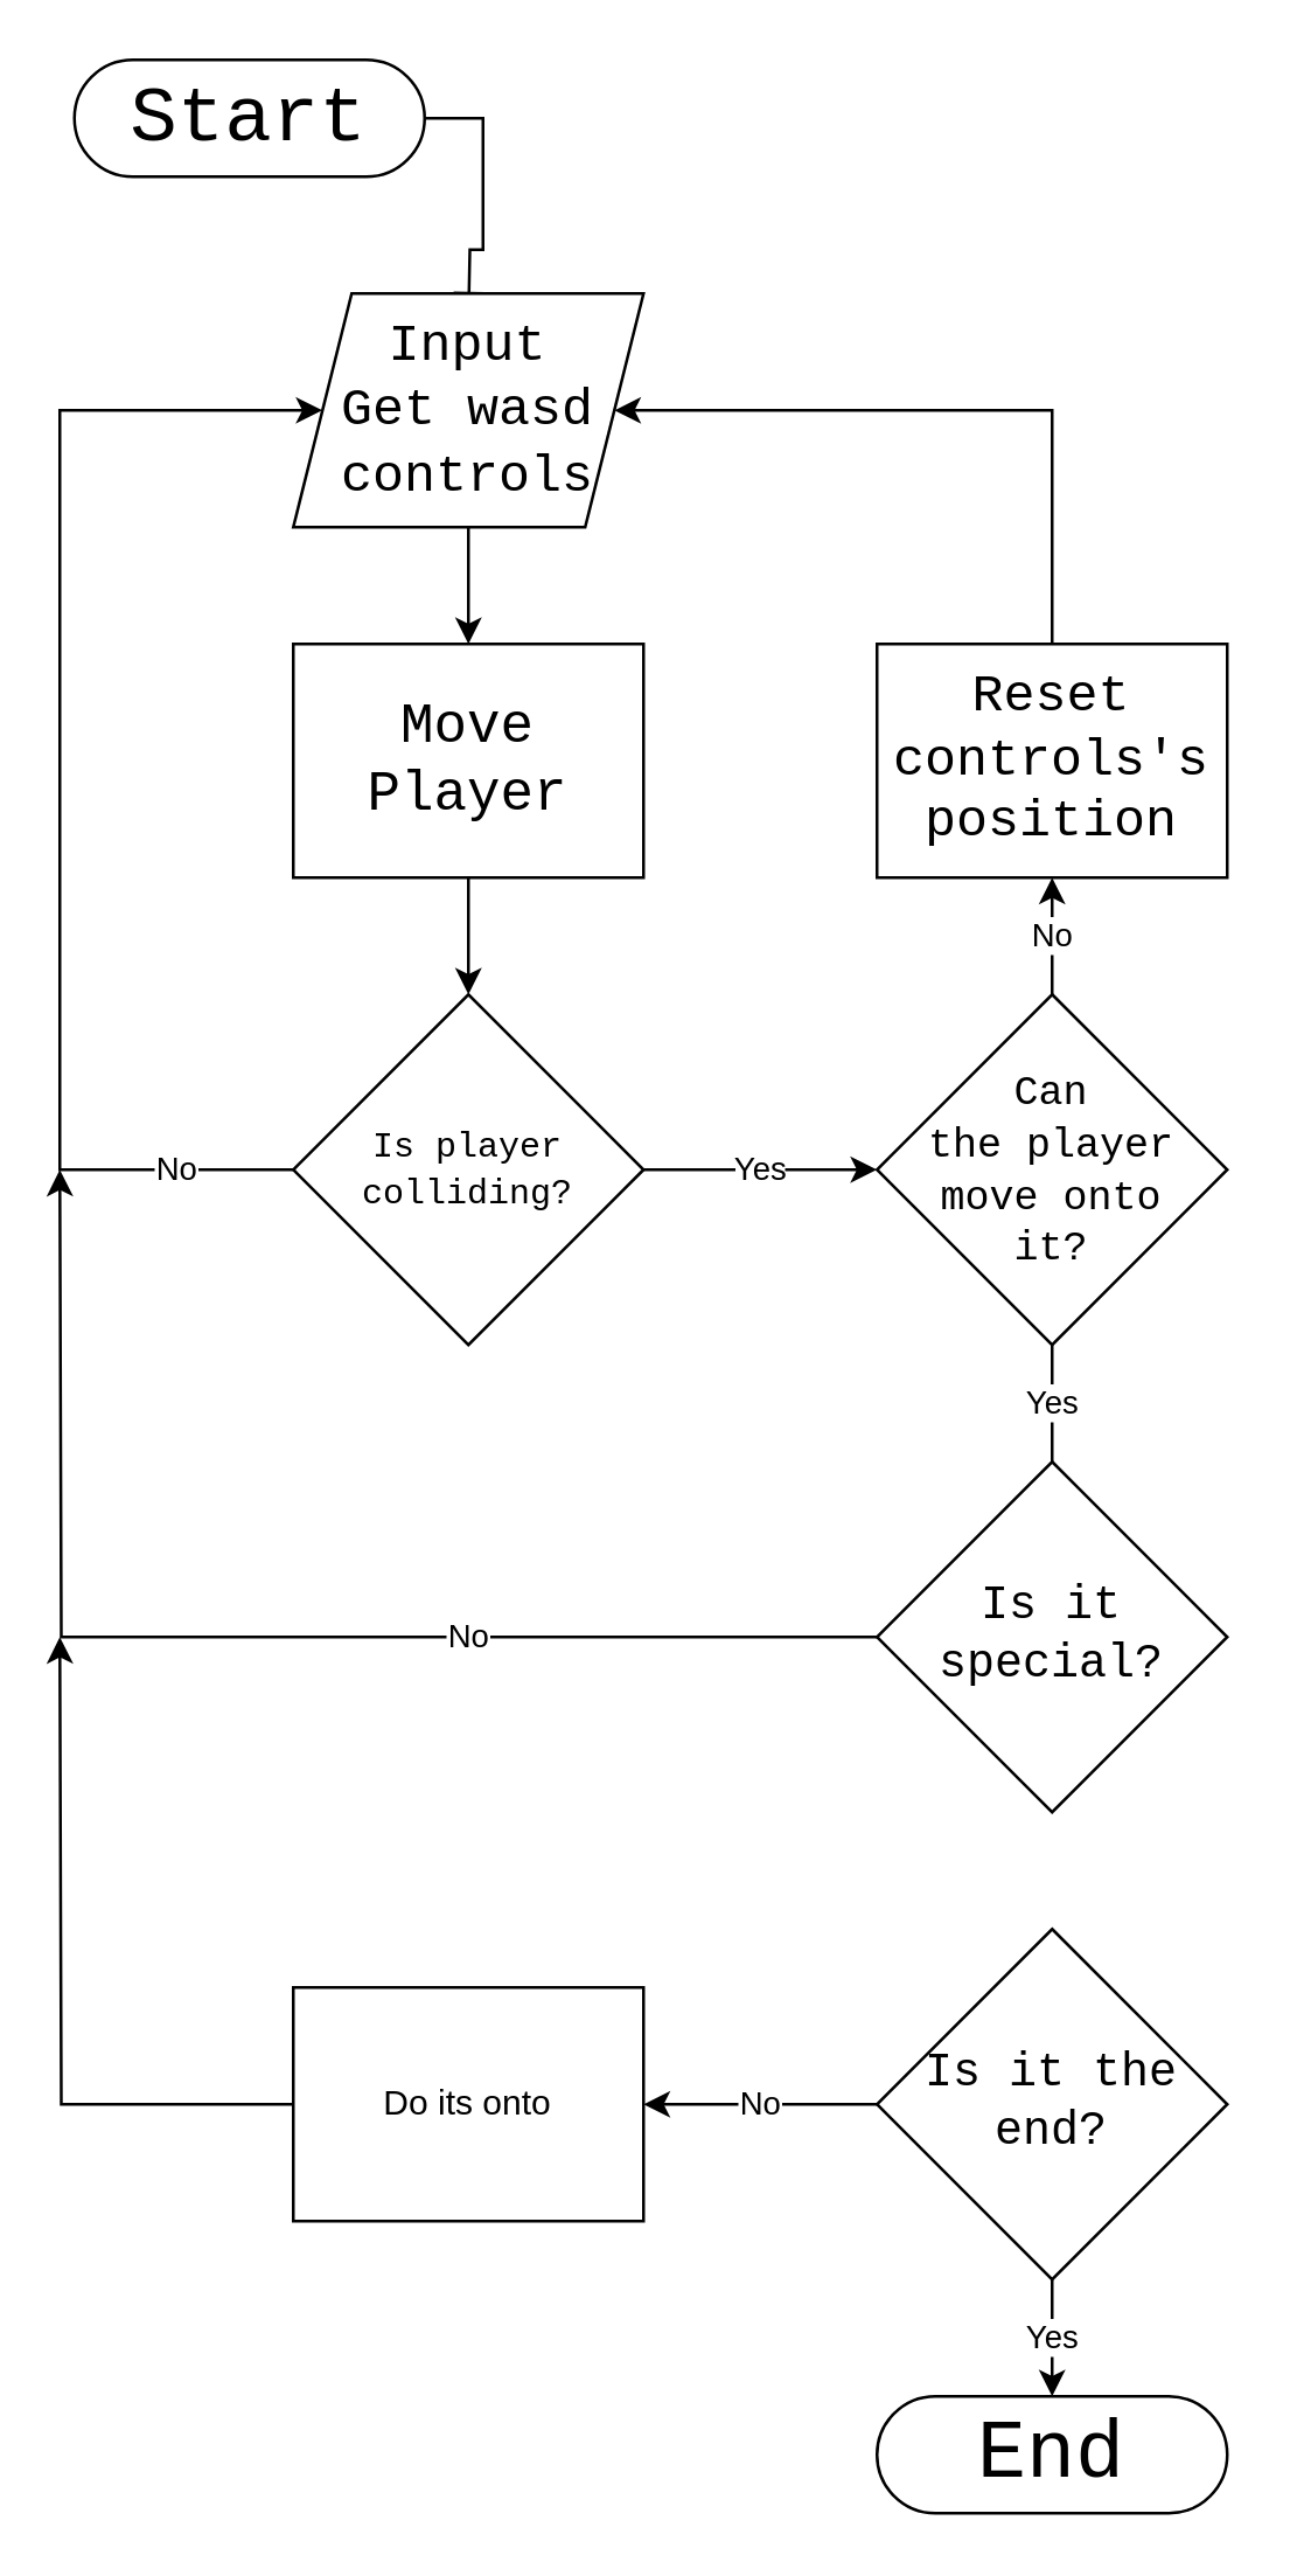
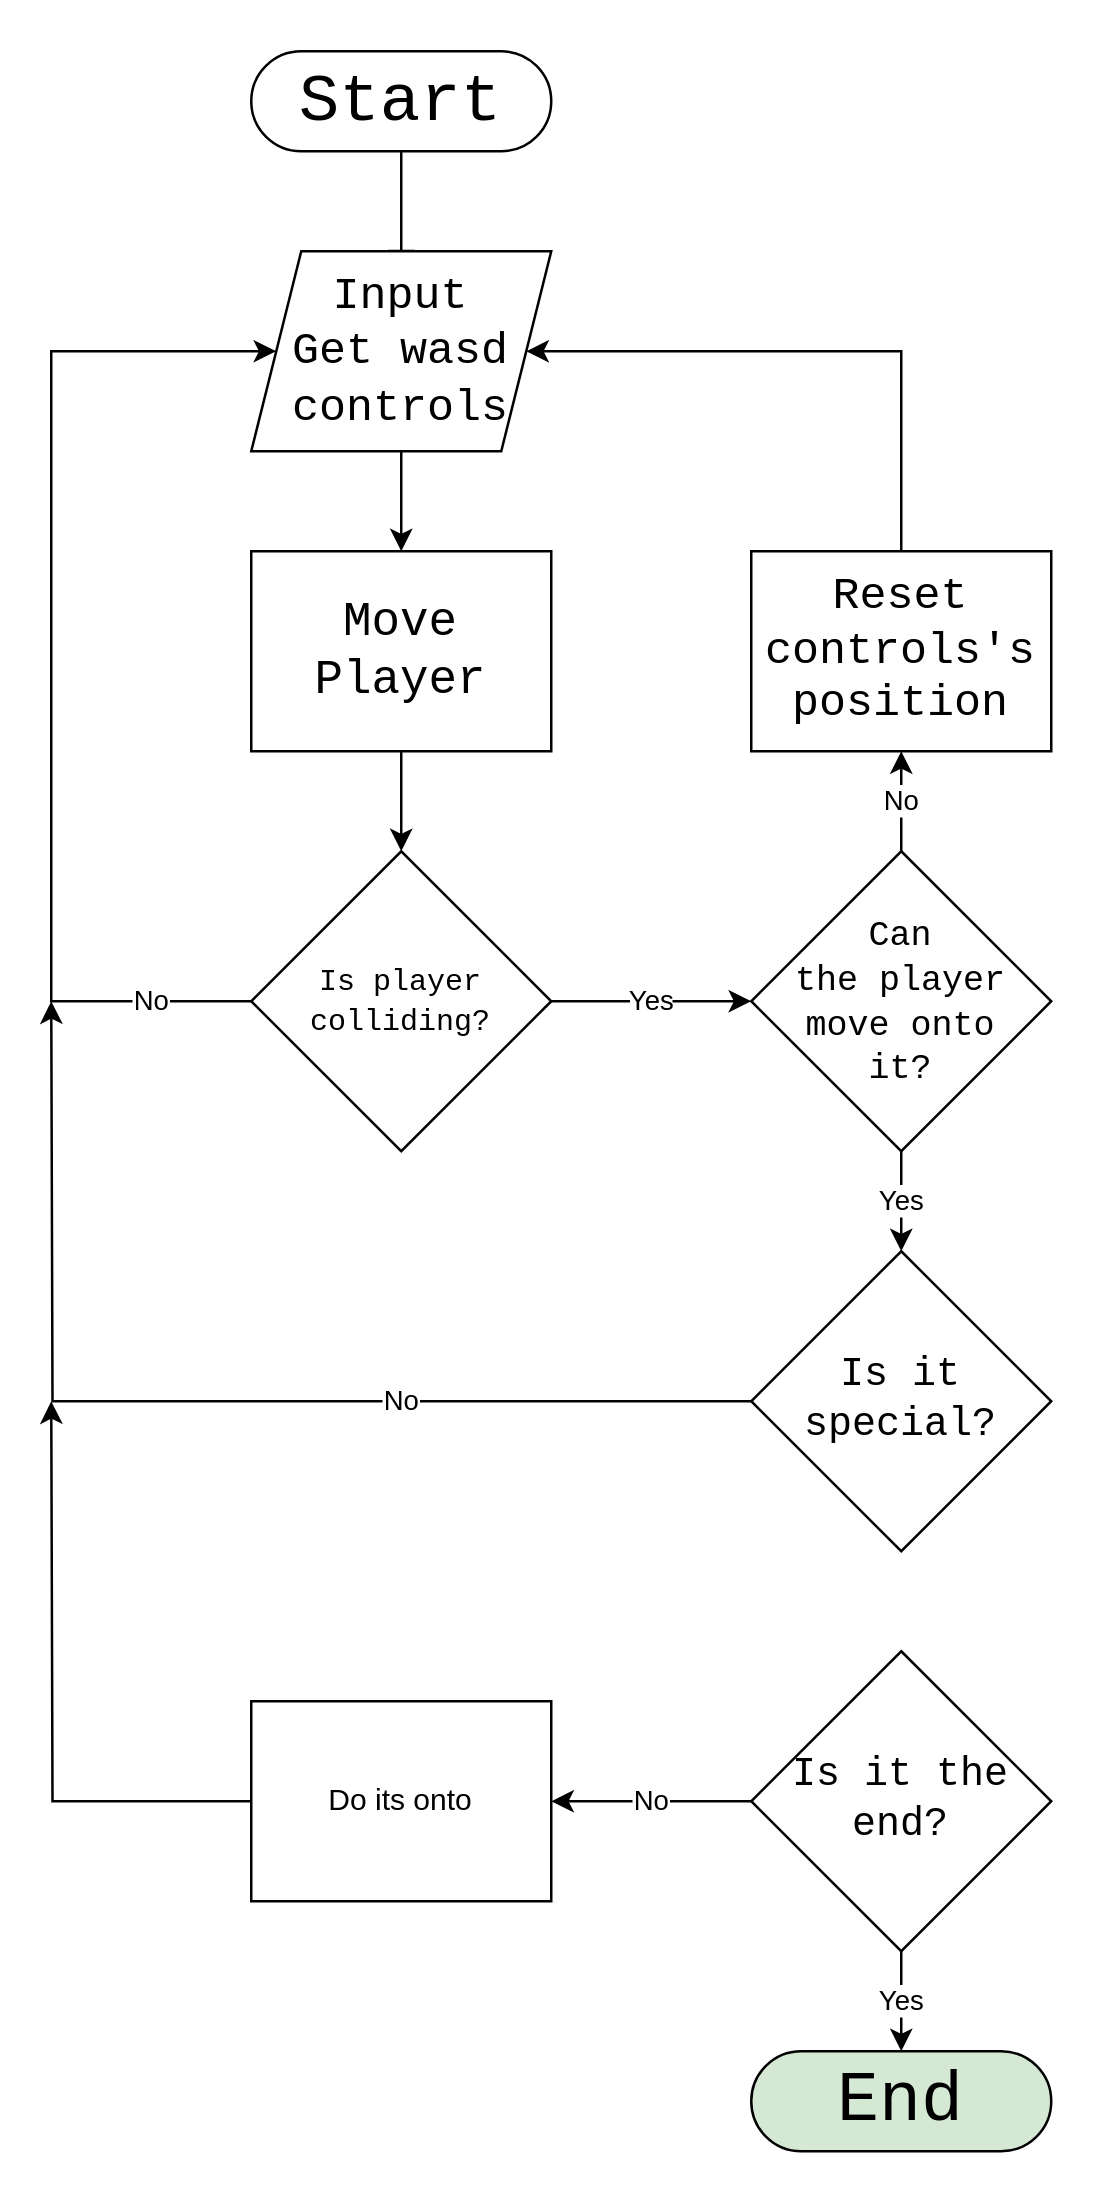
  <mxCell id="0" />
  <mxCell id="1" parent="0" />
  <mxCell id="2" value="" style="rounded=0;html=1;jettySize=auto;orthogonalLoop=1;fontSize=11;endArrow=block;endFill=0;endSize=8;strokeWidth=1;shadow=0;labelBackgroundColor=none;edgeStyle=orthogonalEdgeStyle;" parent="1" source="3" edge="1"><mxGeometry relative="1" as="geometry"><mxPoint x="160" y="110" as="targetPoint" /></mxGeometry></mxCell>
- <mxCell id="3" value="&lt;div style=&quot;font-size: 27px;&quot;&gt;&lt;font face=&quot;Courier New&quot;&gt;Start&lt;/font&gt;&lt;/div&gt;" style="rounded=1;whiteSpace=wrap;html=1;fontSize=12;glass=0;strokeWidth=1;shadow=0;arcSize=50;" parent="1" vertex="1"><mxGeometry x="25" y="20" width="120" height="40" as="geometry" /></mxCell>
+ <mxCell id="3" value="&lt;div style=&quot;font-size: 27px;&quot;&gt;&lt;font face=&quot;Courier New&quot;&gt;Start&lt;/font&gt;&lt;/div&gt;" style="rounded=1;whiteSpace=wrap;html=1;fontSize=12;glass=0;strokeWidth=1;shadow=0;arcSize=50;" parent="1" vertex="1"><mxGeometry x="100" y="20" width="120" height="40" as="geometry" /></mxCell>
  <mxCell id="4" style="edgeStyle=orthogonalEdgeStyle;rounded=0;orthogonalLoop=1;jettySize=auto;html=1;exitX=0.5;exitY=1;exitDx=0;exitDy=0;entryX=0.5;entryY=0;entryDx=0;entryDy=0;" edge="1" parent="1" source="5" target="7"><mxGeometry relative="1" as="geometry" /></mxCell>
  <mxCell id="5" value="&lt;div style=&quot;font-size: 18px;&quot;&gt;&lt;font face=&quot;Courier New&quot; style=&quot;font-size: 18px;&quot;&gt;Input&lt;/font&gt;&lt;/div&gt;&lt;div style=&quot;font-size: 18px;&quot;&gt;&lt;font face=&quot;Courier New&quot; style=&quot;font-size: 18px;&quot;&gt;Get wasd controls&lt;/font&gt;&lt;font face=&quot;aqZTh40EGj9IS2XHON0B&quot; style=&quot;font-size: 18px;&quot;&gt;&lt;font style=&quot;font-size: 18px;&quot;&gt;&lt;br&gt;&lt;/font&gt;&lt;/font&gt;&lt;/div&gt;" style="shape=parallelogram;perimeter=parallelogramPerimeter;whiteSpace=wrap;html=1;fixedSize=1;" vertex="1" parent="1"><mxGeometry x="100" y="100" width="120" height="80" as="geometry" /></mxCell>
  <mxCell id="6" value="" style="edgeStyle=orthogonalEdgeStyle;rounded=0;orthogonalLoop=1;jettySize=auto;html=1;" edge="1" parent="1" source="7" target="9"><mxGeometry relative="1" as="geometry" /></mxCell>
  <mxCell id="7" value="&lt;font style=&quot;font-size: 19px;&quot; face=&quot;Courier New&quot;&gt;Move Player&lt;br&gt;&lt;/font&gt;" style="rounded=0;whiteSpace=wrap;html=1;" vertex="1" parent="1"><mxGeometry x="100" y="220" width="120" height="80" as="geometry" /></mxCell>
  <mxCell id="8" value="&lt;div&gt;Yes&lt;br&gt;&lt;/div&gt;" style="edgeStyle=orthogonalEdgeStyle;rounded=0;orthogonalLoop=1;jettySize=auto;html=1;exitX=0.5;exitY=0;exitDx=0;exitDy=0;" edge="1" parent="1" source="9"><mxGeometry x="-0.006" relative="1" as="geometry"><mxPoint x="300" y="400" as="targetPoint" /><mxPoint as="offset" /></mxGeometry></mxCell>
  <mxCell id="9" value="&lt;font face=&quot;Courier New&quot;&gt;Is player colliding?&lt;br&gt;&lt;/font&gt;" style="rhombus;whiteSpace=wrap;html=1;direction=south;" vertex="1" parent="1"><mxGeometry x="100" y="340" width="120" height="120" as="geometry" /></mxCell>
  <mxCell id="10" value="No" style="edgeStyle=orthogonalEdgeStyle;rounded=0;orthogonalLoop=1;jettySize=auto;html=1;exitX=0.5;exitY=0;exitDx=0;exitDy=0;" edge="1" parent="1" source="12"><mxGeometry x="-0.013" relative="1" as="geometry"><mxPoint x="360" y="300" as="targetPoint" /><mxPoint as="offset" /></mxGeometry></mxCell>
- <mxCell id="11" value="Yes" style="edgeStyle=orthogonalEdgeStyle;rounded=0;orthogonalLoop=1;jettySize=auto;html=1;exitX=0.5;exitY=1;exitDx=0;exitDy=0;entryX=0.5;entryY=0;entryDx=0;entryDy=0;endArrow=none;" edge="1" parent="1" source="12" target="17"><mxGeometry relative="1" as="geometry"><mxPoint as="offset" /></mxGeometry></mxCell>
+ <mxCell id="11" value="Yes" style="edgeStyle=orthogonalEdgeStyle;rounded=0;orthogonalLoop=1;jettySize=auto;html=1;exitX=0.5;exitY=1;exitDx=0;exitDy=0;entryX=0.5;entryY=0;entryDx=0;entryDy=0;" edge="1" parent="1" source="12" target="17"><mxGeometry relative="1" as="geometry"><mxPoint as="offset" /></mxGeometry></mxCell>
  <mxCell id="12" value="&lt;div style=&quot;font-size: 14px;&quot;&gt;&lt;font style=&quot;font-size: 14px;&quot; face=&quot;Courier New&quot;&gt;Can&lt;/font&gt;&lt;/div&gt;&lt;div style=&quot;font-size: 14px;&quot;&gt;&lt;font style=&quot;font-size: 14px;&quot; face=&quot;Courier New&quot;&gt;the player&lt;/font&gt;&lt;/div&gt;&lt;div style=&quot;font-size: 14px;&quot;&gt;&lt;font style=&quot;font-size: 14px;&quot; face=&quot;Courier New&quot;&gt;move onto&lt;/font&gt;&lt;/div&gt;&lt;div style=&quot;font-size: 14px;&quot;&gt;&lt;font style=&quot;font-size: 14px;&quot; face=&quot;Courier New&quot;&gt;it?&lt;/font&gt;&lt;/div&gt;" style="rhombus;whiteSpace=wrap;html=1;" vertex="1" parent="1"><mxGeometry x="300" y="340" width="120" height="120" as="geometry" /></mxCell>
  <mxCell id="13" value="No" style="endArrow=classic;html=1;rounded=0;entryX=0;entryY=0.5;entryDx=0;entryDy=0;exitX=0.5;exitY=1;exitDx=0;exitDy=0;" edge="1" parent="1" source="9" target="5"><mxGeometry x="-0.814" width="50" height="50" relative="1" as="geometry"><mxPoint x="20" y="400" as="sourcePoint" /><mxPoint x="20" y="140" as="targetPoint" /><Array as="points"><mxPoint x="20" y="400" /><mxPoint x="20" y="140" /></Array><mxPoint as="offset" /></mxGeometry></mxCell>
  <mxCell id="14" style="edgeStyle=orthogonalEdgeStyle;rounded=0;orthogonalLoop=1;jettySize=auto;html=1;exitX=0.5;exitY=0;exitDx=0;exitDy=0;entryX=1;entryY=0.5;entryDx=0;entryDy=0;" edge="1" parent="1" source="15" target="5"><mxGeometry relative="1" as="geometry"><Array as="points"><mxPoint x="360" y="140" /></Array></mxGeometry></mxCell>
  <mxCell id="15" value="&lt;font style=&quot;font-size: 18px;&quot; face=&quot;Courier New&quot;&gt;Reset controls's position&lt;br&gt;&lt;/font&gt;" style="rounded=0;whiteSpace=wrap;html=1;" vertex="1" parent="1"><mxGeometry x="300" y="220" width="120" height="80" as="geometry" /></mxCell>
  <mxCell id="16" value="&lt;div&gt;No&lt;/div&gt;" style="edgeStyle=orthogonalEdgeStyle;rounded=0;orthogonalLoop=1;jettySize=auto;html=1;exitX=0;exitY=0.5;exitDx=0;exitDy=0;" edge="1" parent="1" source="17"><mxGeometry x="-0.363" relative="1" as="geometry"><mxPoint x="20" y="400" as="targetPoint" /><mxPoint as="offset" /></mxGeometry></mxCell>
  <mxCell id="17" value="&lt;font style=&quot;font-size: 16px;&quot; face=&quot;Courier New&quot;&gt;Is it special?&lt;br&gt;&lt;/font&gt;" style="rhombus;whiteSpace=wrap;html=1;" vertex="1" parent="1"><mxGeometry x="300" y="500" width="120" height="120" as="geometry" /></mxCell>
  <mxCell id="18" value="Yes" style="edgeStyle=orthogonalEdgeStyle;rounded=0;orthogonalLoop=1;jettySize=auto;html=1;exitX=0.5;exitY=1;exitDx=0;exitDy=0;" edge="1" parent="1" source="20" target="21"><mxGeometry relative="1" as="geometry" /></mxCell>
  <mxCell id="19" value="No" style="edgeStyle=orthogonalEdgeStyle;rounded=0;orthogonalLoop=1;jettySize=auto;html=1;exitX=0;exitY=0.5;exitDx=0;exitDy=0;entryX=1;entryY=0.5;entryDx=0;entryDy=0;" edge="1" parent="1" source="20" target="23"><mxGeometry relative="1" as="geometry" /></mxCell>
  <mxCell id="20" value="&lt;font style=&quot;font-size: 16px;&quot; face=&quot;Courier New&quot;&gt;Is it the end?&lt;br&gt;&lt;/font&gt;" style="rhombus;whiteSpace=wrap;html=1;" vertex="1" parent="1"><mxGeometry x="300" y="660" width="120" height="120" as="geometry" /></mxCell>
- <mxCell id="21" value="&lt;font style=&quot;font-size: 28px;&quot; face=&quot;Courier New&quot;&gt;End&lt;/font&gt;" style="rounded=1;whiteSpace=wrap;html=1;fontSize=12;glass=0;strokeWidth=1;shadow=0;arcSize=50;" vertex="1" parent="1"><mxGeometry x="300" y="820" width="120" height="40" as="geometry" /></mxCell>
+ <mxCell id="21" value="&lt;font style=&quot;font-size: 28px;&quot; face=&quot;Courier New&quot;&gt;End&lt;/font&gt;" style="rounded=1;whiteSpace=wrap;html=1;fontSize=12;glass=0;strokeWidth=1;shadow=0;arcSize=50;fillColor=#d5e8d4;" vertex="1" parent="1"><mxGeometry x="300" y="820" width="120" height="40" as="geometry" /></mxCell>
  <mxCell id="22" style="edgeStyle=orthogonalEdgeStyle;rounded=0;orthogonalLoop=1;jettySize=auto;html=1;exitX=0;exitY=0.5;exitDx=0;exitDy=0;" edge="1" parent="1" source="23"><mxGeometry relative="1" as="geometry"><mxPoint x="20" y="560" as="targetPoint" /></mxGeometry></mxCell>
  <mxCell id="23" value="Do its onto" style="rounded=0;whiteSpace=wrap;html=1;" vertex="1" parent="1"><mxGeometry x="100" y="680" width="120" height="80" as="geometry" /></mxCell>
